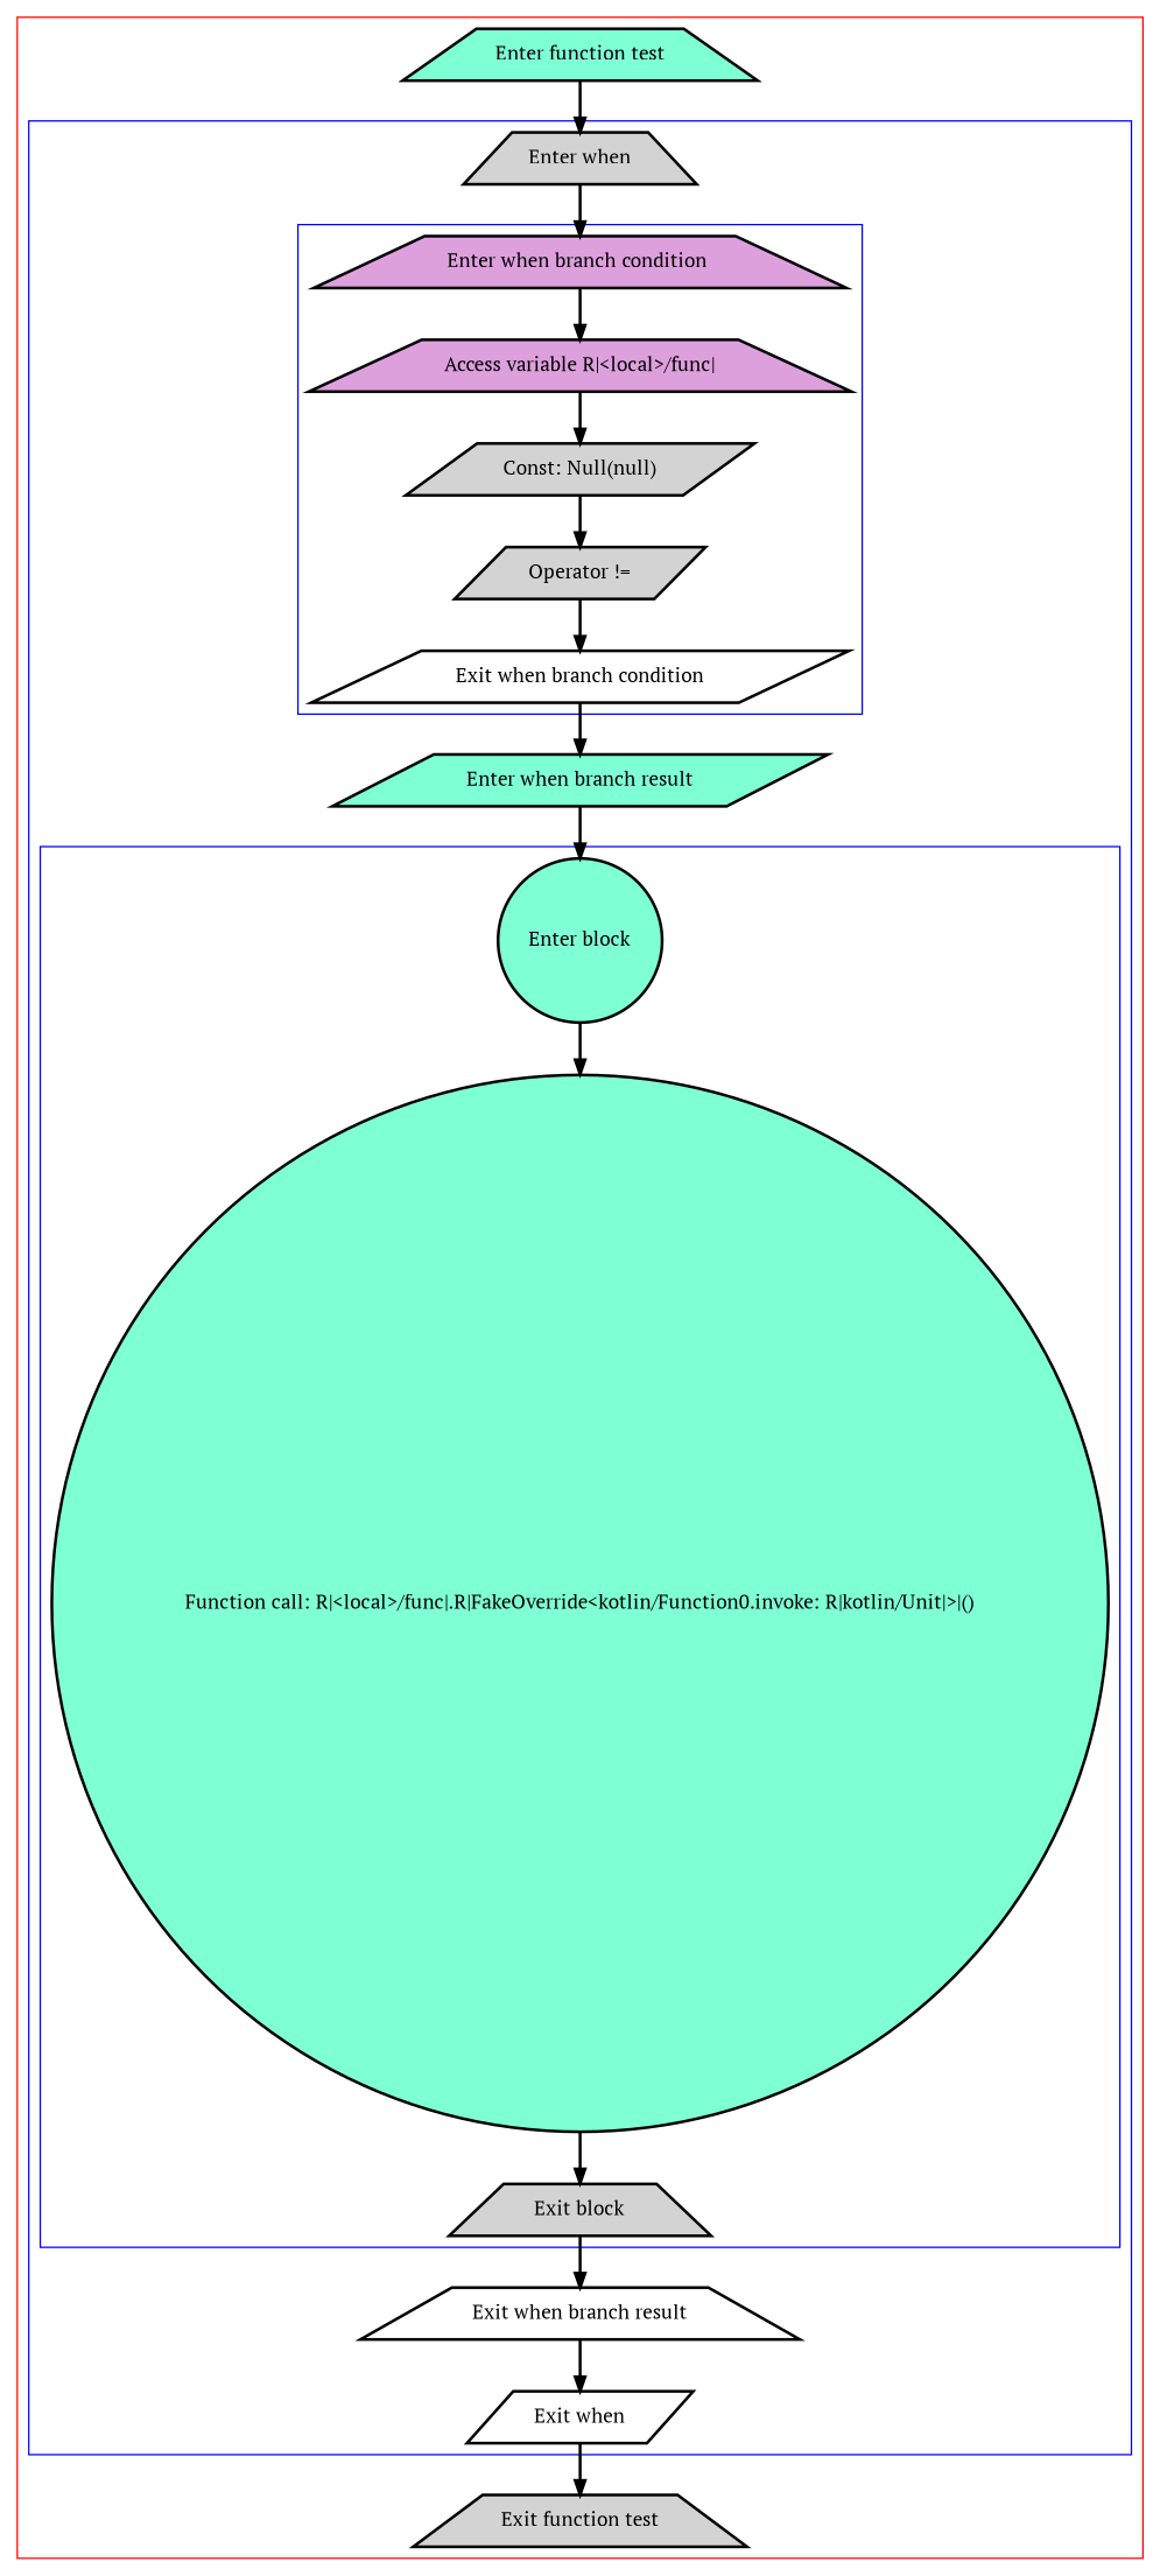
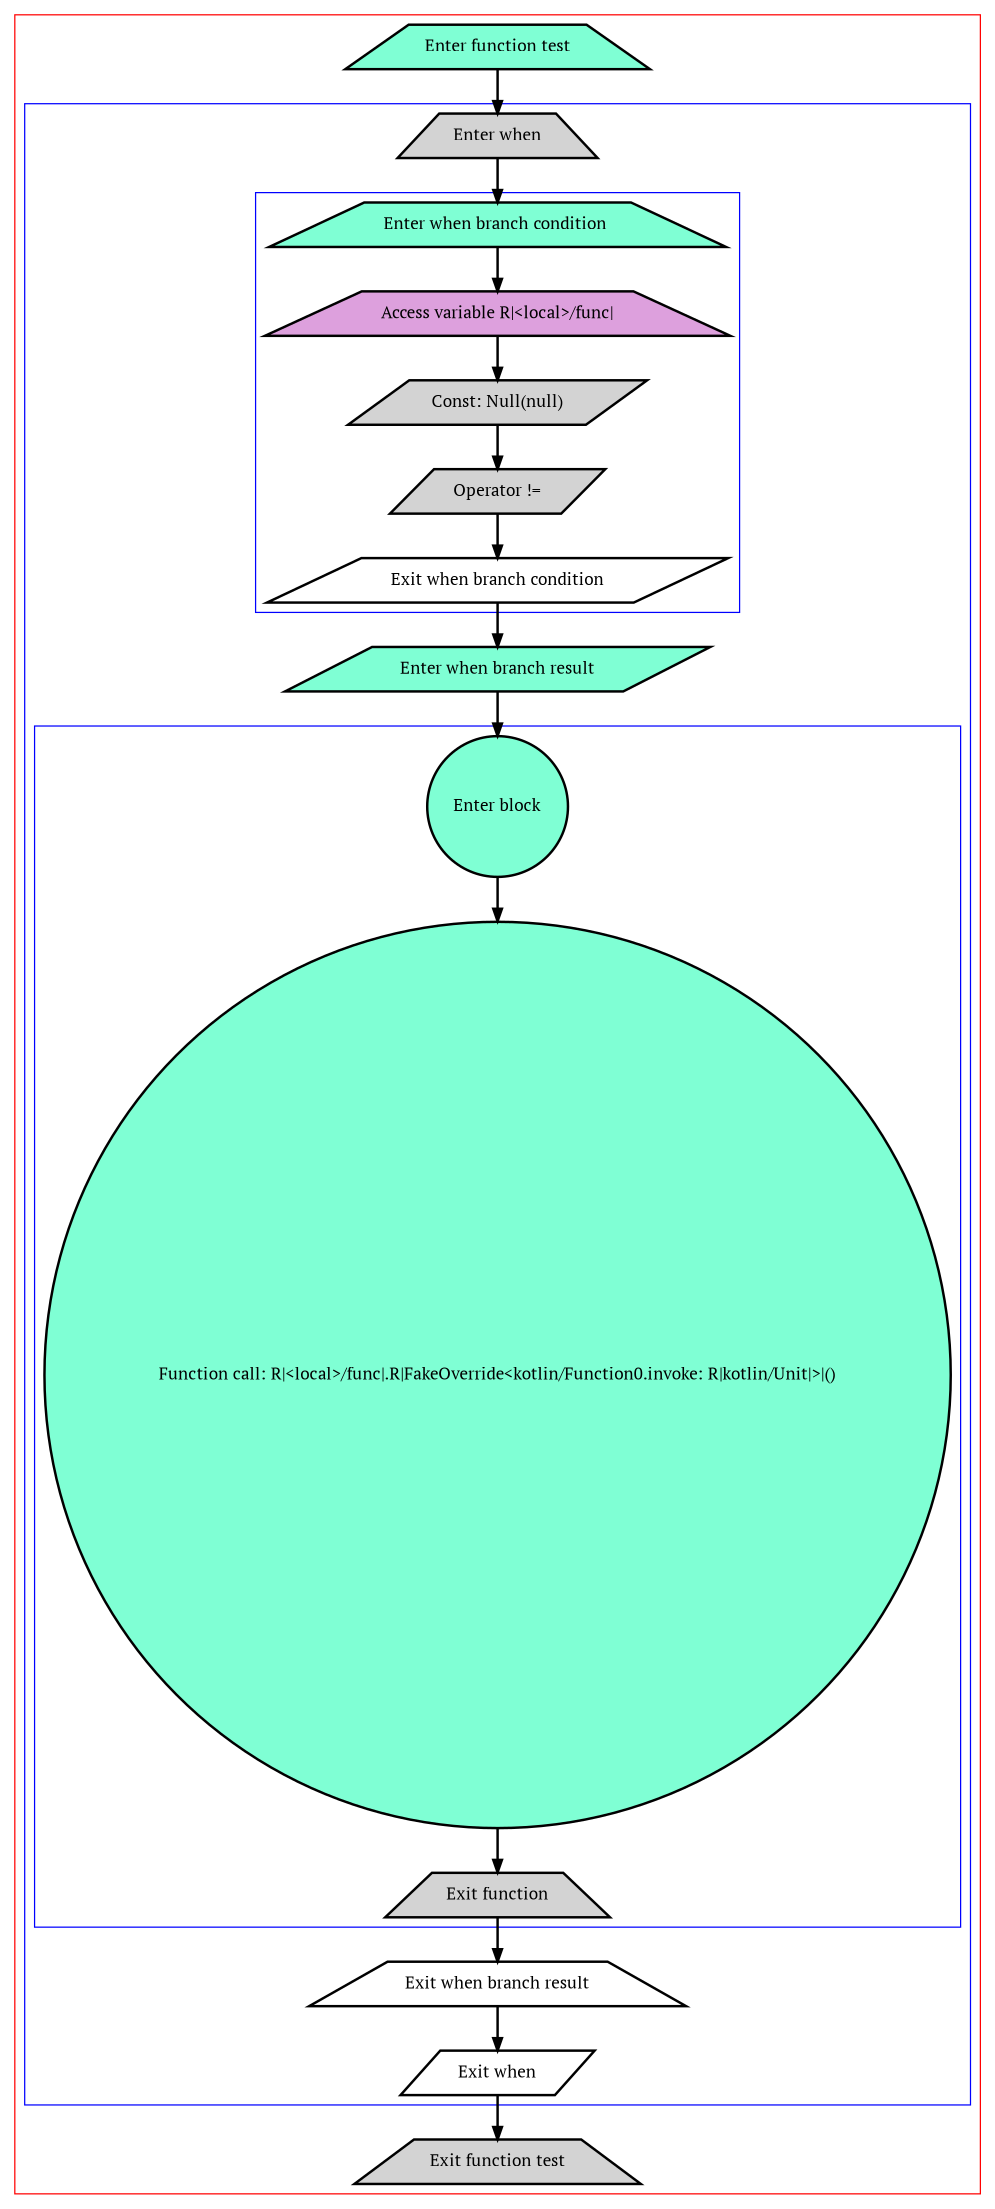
  digraph {
    fontname="PT Serif"
    nodesep=3
    node [fillcolor=lightgrey fontname="PT Serif" penwidth=2 shape=trapezium style=filled]
    edge [fontname="PT Serif" penwidth=2 style=bold]
-   n1 [fillcolor=plum label="Enter when branch condition "]
+   n1 [fillcolor=aquamarine label="Enter when branch condition "]
    n2 [fillcolor=plum label="Access variable R|<local>/func|"]
    n3 [label="Const: Null(null)" shape=parallelogram]
    n4 [label="Operator !=" shape=parallelogram]
    n5 [fillcolor=white label="Exit when branch condition" shape=parallelogram]
    n6 [fillcolor=aquamarine label="Enter block" shape=circle]
    n7 [fillcolor=aquamarine label="Function call: R|<local>/func|.R|FakeOverride<kotlin/Function0.invoke: R|kotlin/Unit|>|()" shape=circle]
-   n8 [label="Exit block"]
+   n8 [label="Exit function"]
    n9 [label="Enter when"]
    n10 [fillcolor=aquamarine label="Enter when branch result" shape=parallelogram]
    n11 [fillcolor=white label="Exit when branch result"]
    n12 [fillcolor=white label="Exit when" shape=parallelogram]
    n13 [fillcolor=aquamarine label="Enter function test"]
    n14 [label="Exit function test"]
    subgraph cluster_1 {
      color=red
      n13
      n14
      subgraph cluster_2 {
        color=blue
        n9
        n10
        n11
        n12
        subgraph cluster_3 {
          color=blue
          n1
          n2
          n3
          n4
          n5
        }
        subgraph cluster_4 {
          color=blue
          n6
          n7
          n8
        }
      }
    }
    n1 -> n2
    n2 -> n3
    n3 -> n4 [style=solid]
    n4 -> n5
    n5 -> n10 [style=solid]
    n6 -> n7
    n7 -> n8
    n8 -> n11
    n9 -> n1 [style=solid]
    n10 -> n6 [style=solid]
    n11 -> n12
    n12 -> n14
    n13 -> n9
  }
